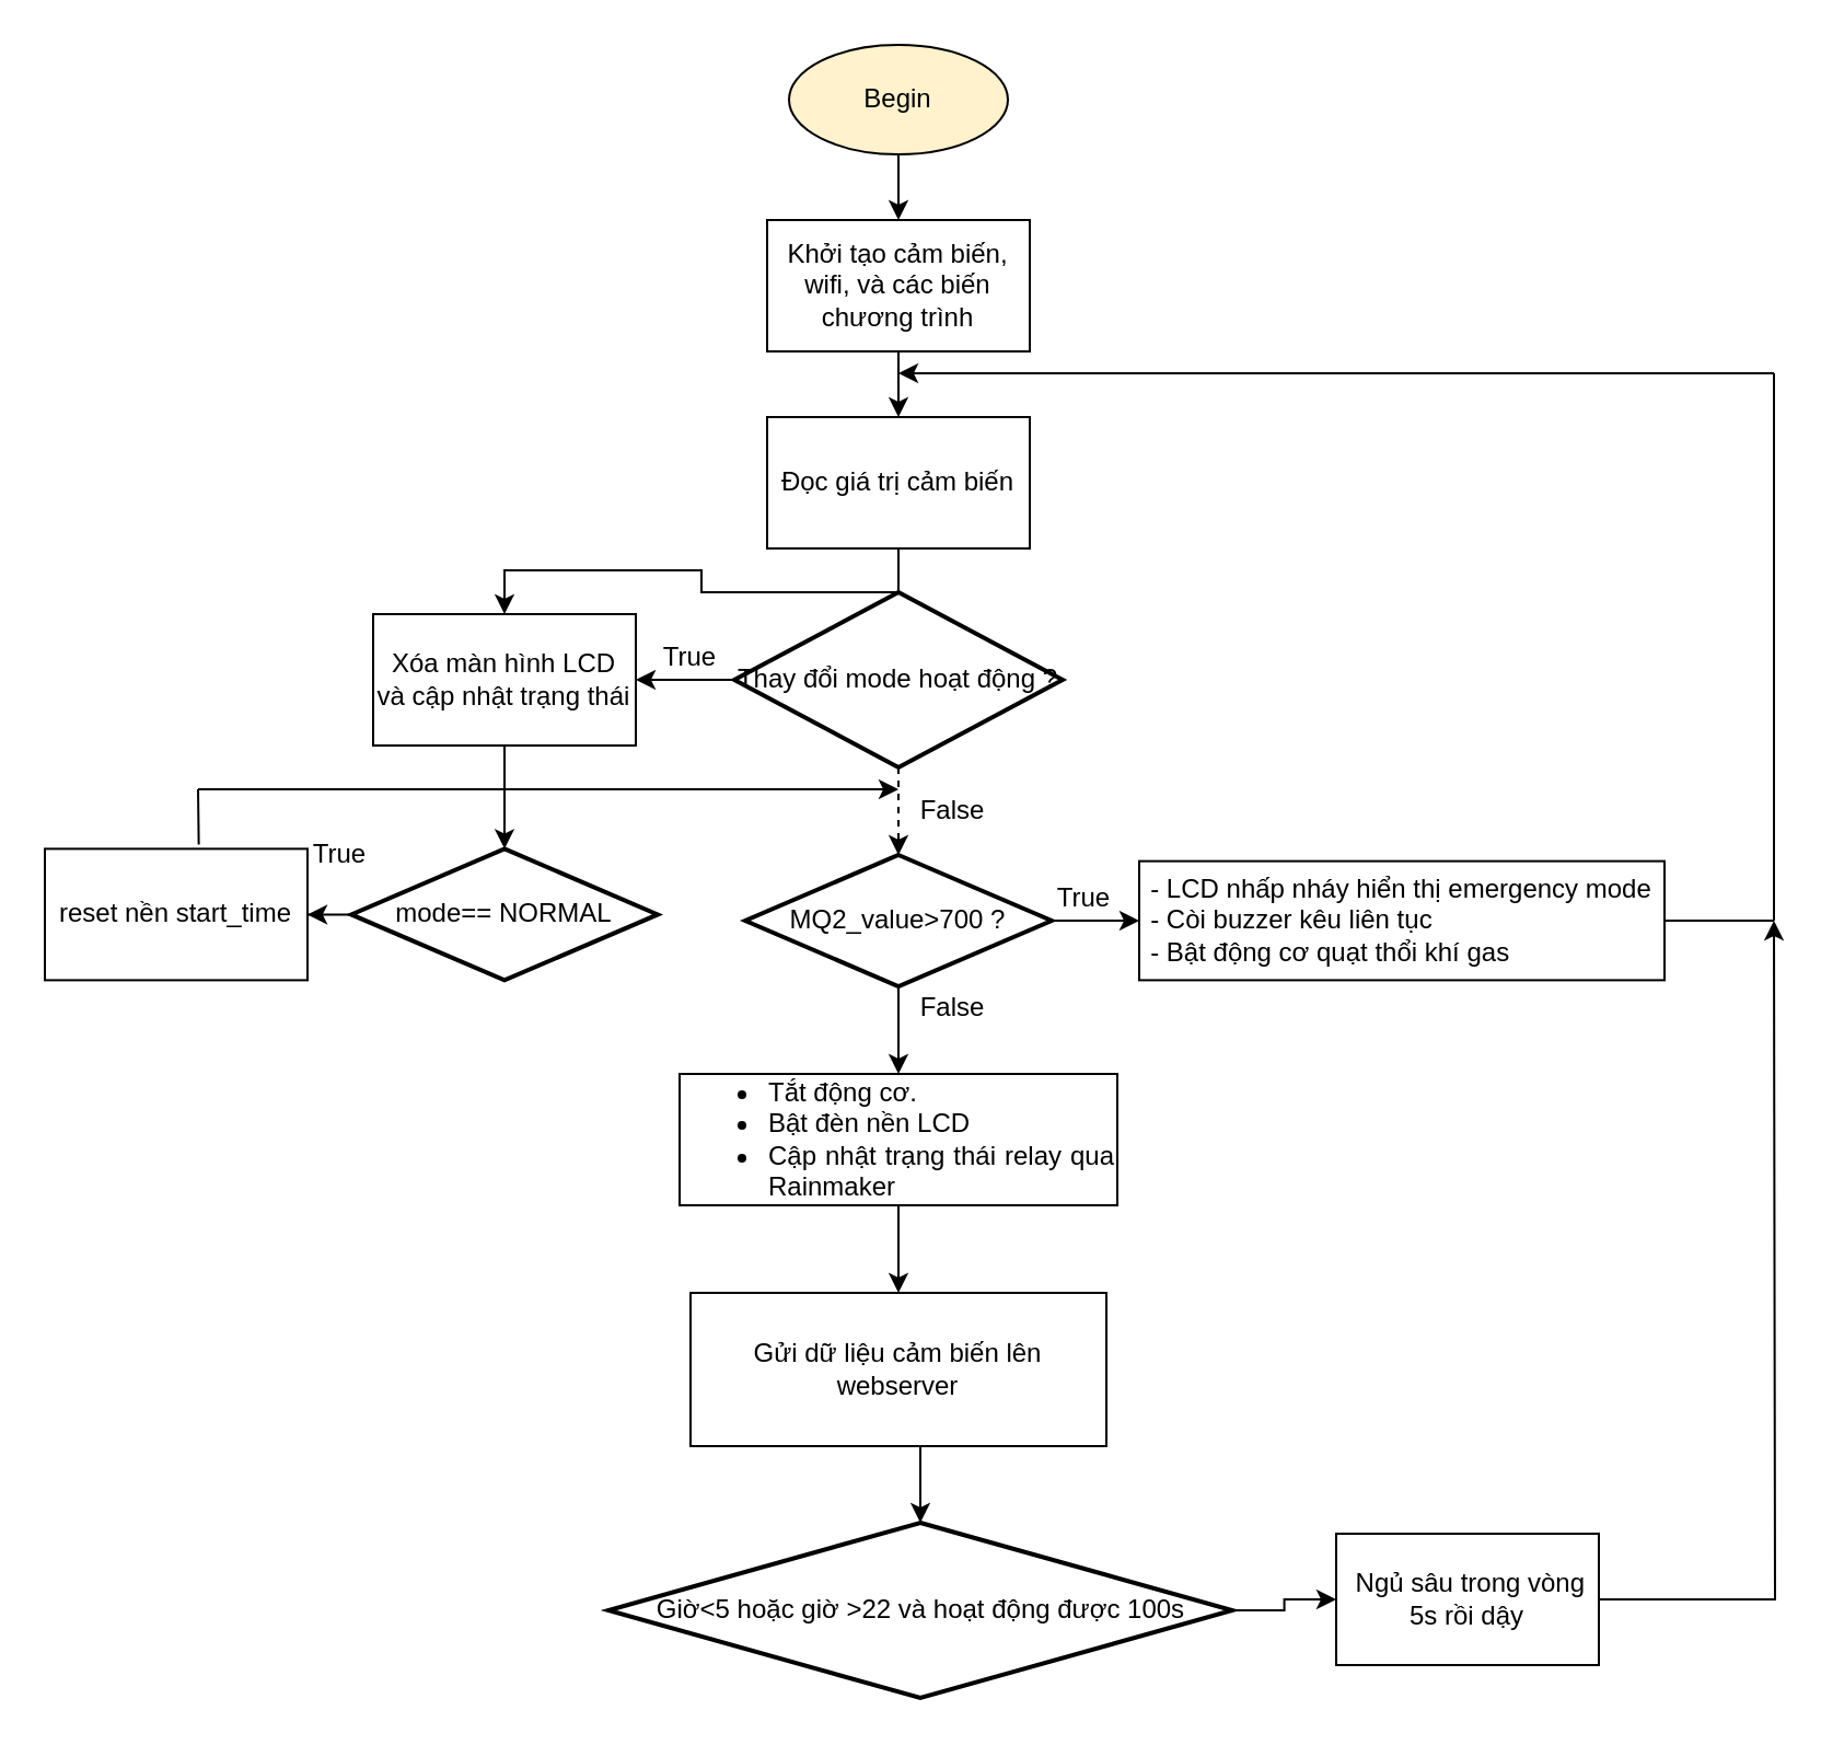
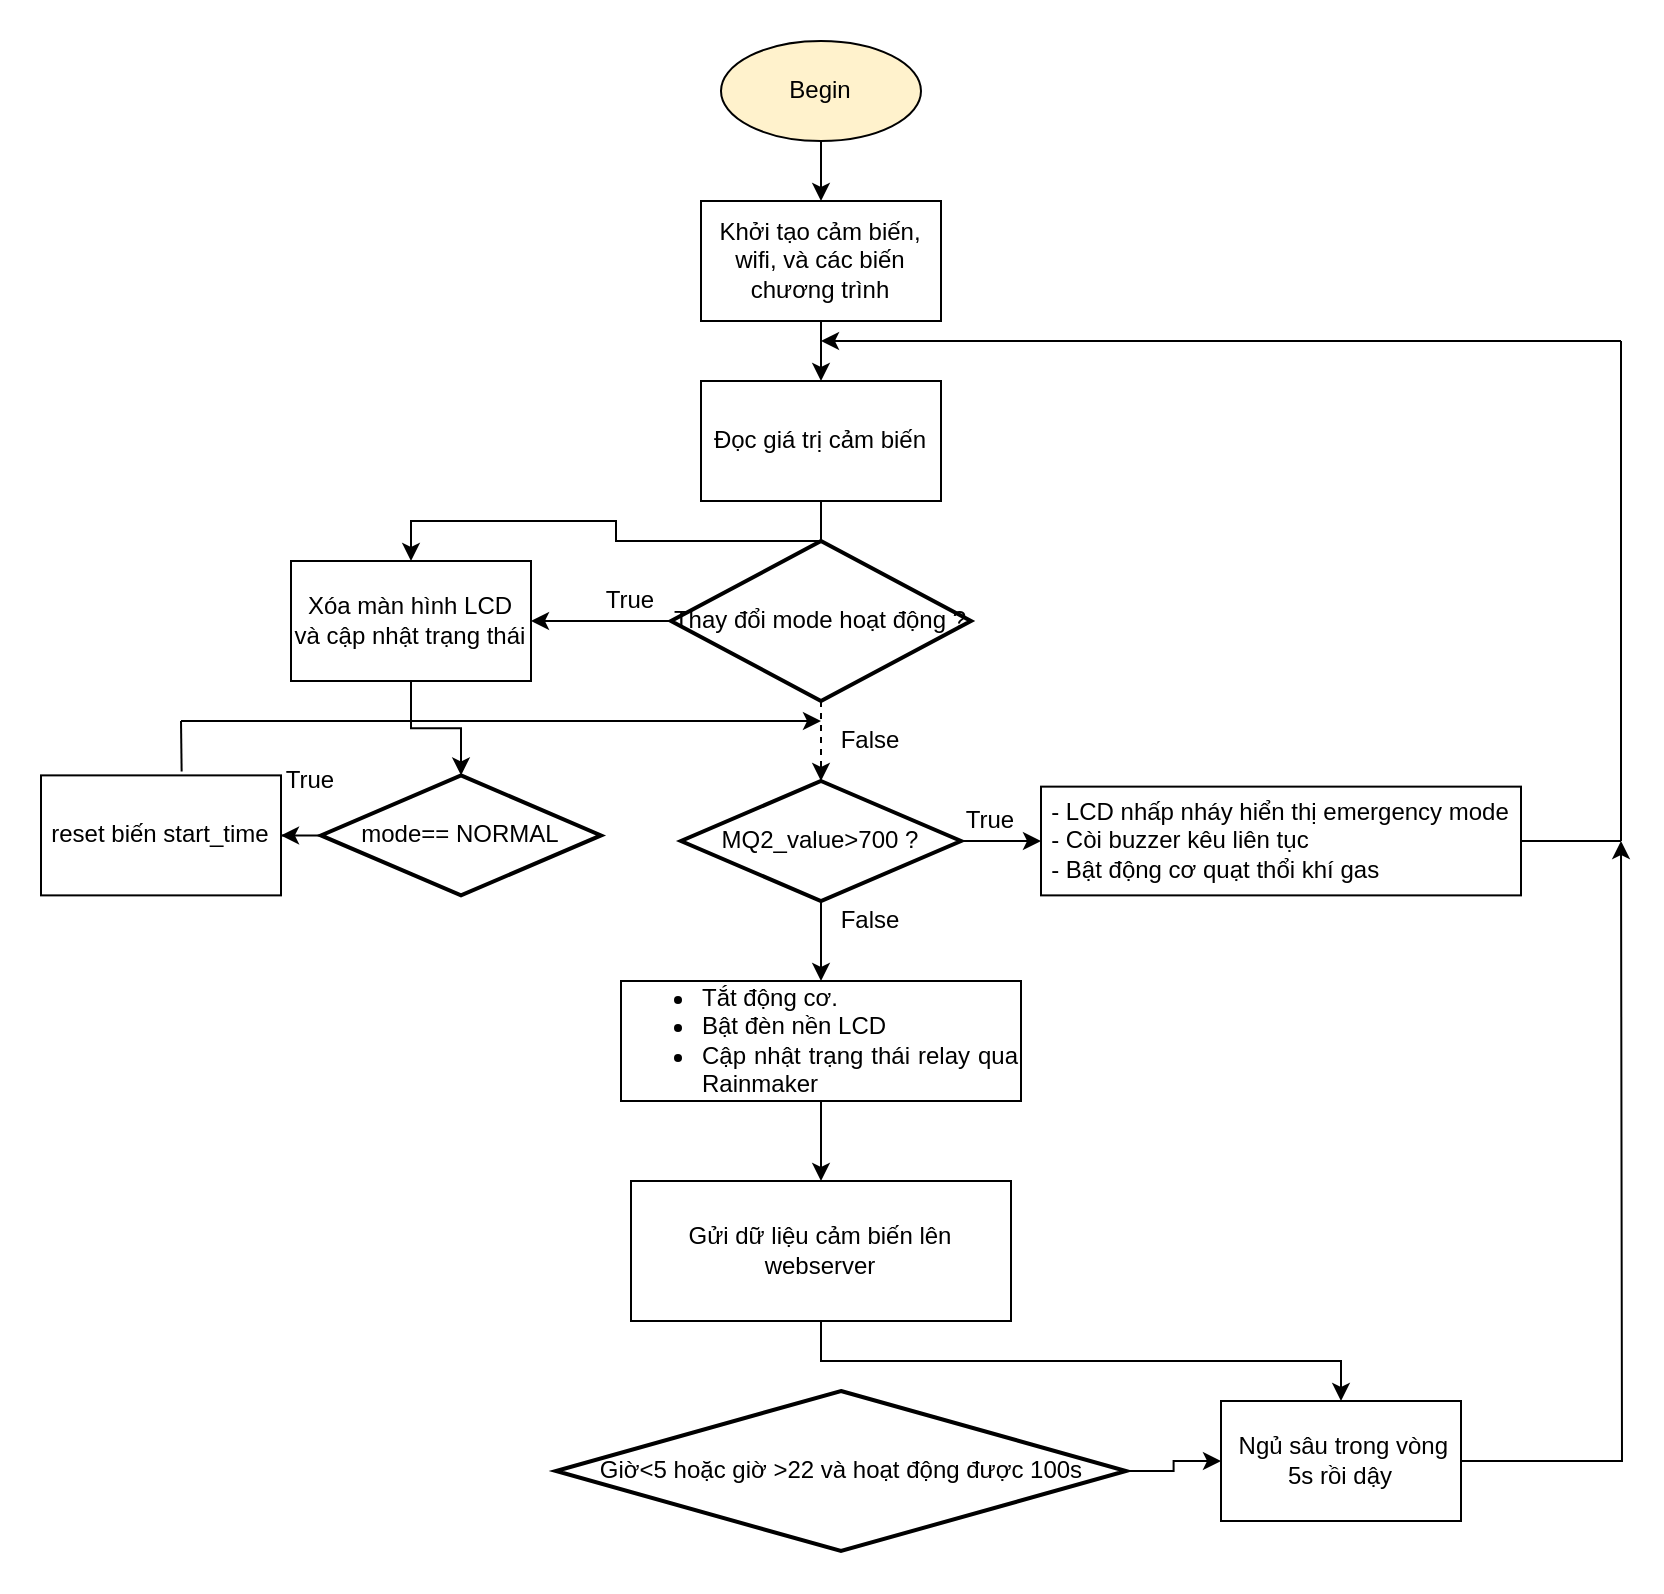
  <mxCell id="0" />
  <mxCell id="1" parent="0" />
  <mxCell id="2" style="edgeStyle=orthogonalEdgeStyle;rounded=0;orthogonalLoop=1;jettySize=auto;html=1;exitX=0.5;exitY=1;exitDx=0;exitDy=0;entryX=0.5;entryY=0;entryDx=0;entryDy=0;" edge="1" parent="1" source="3" target="5"><mxGeometry relative="1" as="geometry" /></mxCell>
  <mxCell id="3" value="Begin" style="ellipse;whiteSpace=wrap;html=1;fillColor=#fff2cc;" vertex="1" parent="1"><mxGeometry x="360" y="20" width="100" height="50" as="geometry" /></mxCell>
  <mxCell id="4" style="edgeStyle=orthogonalEdgeStyle;rounded=0;orthogonalLoop=1;jettySize=auto;html=1;exitX=0.5;exitY=1;exitDx=0;exitDy=0;entryX=0.5;entryY=0;entryDx=0;entryDy=0;" edge="1" parent="1" source="5" target="6"><mxGeometry relative="1" as="geometry" /></mxCell>
  <mxCell id="5" value="Khởi tạo cảm biến, wifi, và các biến chương trình" style="rounded=0;whiteSpace=wrap;html=1;" vertex="1" parent="1"><mxGeometry x="350" y="100" width="120" height="60" as="geometry" /></mxCell>
  <mxCell id="6" value="Đọc giá trị cảm biến" style="rounded=0;whiteSpace=wrap;html=1;" vertex="1" parent="1"><mxGeometry x="350" y="190" width="120" height="60" as="geometry" /></mxCell>
  <mxCell id="7" style="edgeStyle=orthogonalEdgeStyle;rounded=0;orthogonalLoop=1;jettySize=auto;html=1;exitX=0;exitY=0.5;exitDx=0;exitDy=0;exitPerimeter=0;entryX=1;entryY=0.5;entryDx=0;entryDy=0;" edge="1" parent="1" source="8" target="10"><mxGeometry relative="1" as="geometry" /></mxCell>
  <mxCell id="8" value="Thay đổi mode hoạt động ?" style="strokeWidth=2;html=1;shape=mxgraph.flowchart.decision;whiteSpace=wrap;" vertex="1" parent="1"><mxGeometry x="335" y="270" width="150" height="80" as="geometry" /></mxCell>
  <mxCell id="9" style="edgeStyle=orthogonalEdgeStyle;rounded=0;orthogonalLoop=1;jettySize=auto;html=1;exitX=0.5;exitY=1;exitDx=0;exitDy=0;" edge="1" parent="1" source="6" target="10"><mxGeometry relative="1" as="geometry" /></mxCell>
- <mxCell id="10" value="Xóa màn hình LCD và cập nhật trạng thái" style="rounded=0;whiteSpace=wrap;html=1;" vertex="1" parent="1"><mxGeometry x="170" y="280" width="120" height="60" as="geometry" /></mxCell>
+ <mxCell id="10" value="Xóa màn hình LCD và cập nhật trạng thái" style="rounded=0;whiteSpace=wrap;html=1;" vertex="1" parent="1"><mxGeometry x="145" y="280" width="120" height="60" as="geometry" /></mxCell>
  <mxCell id="11" value="" style="edgeStyle=orthogonalEdgeStyle;rounded=0;orthogonalLoop=1;jettySize=auto;html=1;" edge="1" parent="1" source="12" target="14"><mxGeometry relative="1" as="geometry" /></mxCell>
  <mxCell id="12" value="mode== NORMAL" style="strokeWidth=2;html=1;shape=mxgraph.flowchart.decision;whiteSpace=wrap;" vertex="1" parent="1"><mxGeometry x="160" y="387.19" width="140" height="60" as="geometry" /></mxCell>
  <mxCell id="13" style="edgeStyle=orthogonalEdgeStyle;rounded=0;orthogonalLoop=1;jettySize=auto;html=1;entryX=0.5;entryY=0;entryDx=0;entryDy=0;entryPerimeter=0;" edge="1" parent="1" source="10" target="12"><mxGeometry relative="1" as="geometry" /></mxCell>
- <mxCell id="14" value="reset nền start_time" style="rounded=0;whiteSpace=wrap;html=1;" vertex="1" parent="1"><mxGeometry x="20" y="387.19" width="120" height="60" as="geometry" /></mxCell>
+ <mxCell id="14" value="reset biến start_time" style="rounded=0;whiteSpace=wrap;html=1;" vertex="1" parent="1"><mxGeometry x="20" y="387.19" width="120" height="60" as="geometry" /></mxCell>
  <mxCell id="15" value="True" style="text;strokeColor=none;align=center;fillColor=none;html=1;verticalAlign=middle;whiteSpace=wrap;rounded=0;" vertex="1" parent="1"><mxGeometry x="290" y="290" width="50" height="20" as="geometry" /></mxCell>
  <mxCell id="16" value="True" style="text;strokeColor=none;align=center;fillColor=none;html=1;verticalAlign=middle;whiteSpace=wrap;rounded=0;" vertex="1" parent="1"><mxGeometry x="130" y="380" width="50" height="20" as="geometry" /></mxCell>
  <mxCell id="17" style="edgeStyle=orthogonalEdgeStyle;rounded=0;orthogonalLoop=1;jettySize=auto;html=1;exitX=1;exitY=0.5;exitDx=0;exitDy=0;exitPerimeter=0;entryX=0;entryY=0.5;entryDx=0;entryDy=0;" edge="1" parent="1" source="19" target="21"><mxGeometry relative="1" as="geometry" /></mxCell>
  <mxCell id="18" style="edgeStyle=orthogonalEdgeStyle;rounded=0;orthogonalLoop=1;jettySize=auto;html=1;exitX=0.5;exitY=1;exitDx=0;exitDy=0;exitPerimeter=0;entryX=0.5;entryY=0;entryDx=0;entryDy=0;" edge="1" parent="1" source="19" target="25"><mxGeometry relative="1" as="geometry" /></mxCell>
  <mxCell id="19" value="MQ2_value&amp;gt;700 ?" style="strokeWidth=2;html=1;shape=mxgraph.flowchart.decision;whiteSpace=wrap;" vertex="1" parent="1"><mxGeometry x="340" y="390" width="140" height="60" as="geometry" /></mxCell>
  <mxCell id="20" style="edgeStyle=orthogonalEdgeStyle;rounded=0;orthogonalLoop=1;jettySize=auto;html=1;exitX=0.5;exitY=1;exitDx=0;exitDy=0;exitPerimeter=0;entryX=0.5;entryY=0;entryDx=0;entryDy=0;entryPerimeter=0;dashed=1;" edge="1" parent="1" source="8" target="19"><mxGeometry relative="1" as="geometry" /></mxCell>
  <mxCell id="21" value="&lt;div style=&quot;text-align: justify;&quot;&gt;&lt;span style=&quot;background-color: initial;&quot;&gt;- LCD nhấp nháy hiển thị emergency mode&lt;/span&gt;&lt;/div&gt;&lt;div style=&quot;text-align: justify;&quot;&gt;&lt;span style=&quot;background-color: initial;&quot;&gt;- Còi buzzer kêu liên tục&lt;/span&gt;&lt;/div&gt;&lt;div style=&quot;text-align: justify;&quot;&gt;- Bật động cơ quạt thổi khí gas&lt;/div&gt;" style="rounded=0;whiteSpace=wrap;html=1;" vertex="1" parent="1"><mxGeometry x="520" y="392.82" width="240" height="54.37" as="geometry" /></mxCell>
  <mxCell id="22" value="True" style="text;strokeColor=none;align=center;fillColor=none;html=1;verticalAlign=middle;whiteSpace=wrap;rounded=0;" vertex="1" parent="1"><mxGeometry x="470" y="400" width="50" height="20" as="geometry" /></mxCell>
  <mxCell id="23" value="False" style="text;strokeColor=none;align=center;fillColor=none;html=1;verticalAlign=middle;whiteSpace=wrap;rounded=0;" vertex="1" parent="1"><mxGeometry x="410" y="360" width="50" height="20" as="geometry" /></mxCell>
  <mxCell id="24" style="edgeStyle=orthogonalEdgeStyle;rounded=0;orthogonalLoop=1;jettySize=auto;html=1;exitX=0.5;exitY=1;exitDx=0;exitDy=0;entryX=0.5;entryY=0;entryDx=0;entryDy=0;" edge="1" parent="1" source="25" target="27"><mxGeometry relative="1" as="geometry" /></mxCell>
  <mxCell id="25" value="&lt;ul&gt;&lt;li style=&quot;text-align: justify;&quot;&gt;Tắt động cơ.&lt;/li&gt;&lt;li style=&quot;text-align: justify;&quot;&gt;Bật đèn nền LCD&lt;/li&gt;&lt;li style=&quot;text-align: justify;&quot;&gt;Cập nhật trạng thái relay qua Rainmaker&lt;/li&gt;&lt;/ul&gt;" style="rounded=0;whiteSpace=wrap;html=1;" vertex="1" parent="1"><mxGeometry x="310" y="490" width="200" height="60" as="geometry" /></mxCell>
  <mxCell id="26" value="False" style="text;strokeColor=none;align=center;fillColor=none;html=1;verticalAlign=middle;whiteSpace=wrap;rounded=0;" vertex="1" parent="1"><mxGeometry x="410" y="450" width="50" height="20" as="geometry" /></mxCell>
  <mxCell id="27" value="Gửi dữ liệu cảm biến lên webserver" style="rounded=0;whiteSpace=wrap;html=1;" vertex="1" parent="1"><mxGeometry x="315" y="590" width="190" height="70" as="geometry" /></mxCell>
  <mxCell id="28" style="edgeStyle=orthogonalEdgeStyle;rounded=0;orthogonalLoop=1;jettySize=auto;html=1;exitX=1;exitY=0.5;exitDx=0;exitDy=0;exitPerimeter=0;entryX=0;entryY=0.5;entryDx=0;entryDy=0;" edge="1" parent="1" source="29" target="32"><mxGeometry relative="1" as="geometry" /></mxCell>
  <mxCell id="29" value="Giờ&amp;lt;5 hoặc giờ &amp;gt;22 và hoạt động được 100s" style="strokeWidth=2;html=1;shape=mxgraph.flowchart.decision;whiteSpace=wrap;" vertex="1" parent="1"><mxGeometry x="277.5" y="695" width="285" height="80" as="geometry" /></mxCell>
- <mxCell id="30" style="edgeStyle=orthogonalEdgeStyle;rounded=0;orthogonalLoop=1;jettySize=auto;html=1;exitX=0.5;exitY=1;exitDx=0;exitDy=0;entryX=0.5;entryY=0;entryDx=0;entryDy=0;entryPerimeter=0;" edge="1" parent="1" source="27" target="29"><mxGeometry relative="1" as="geometry" /></mxCell>
+ <mxCell id="30" style="edgeStyle=orthogonalEdgeStyle;rounded=0;orthogonalLoop=1;jettySize=auto;html=1;exitX=0.5;exitY=1;exitDx=0;exitDy=0;" edge="1" parent="1" source="27" target="32"><mxGeometry relative="1" as="geometry" /></mxCell>
  <mxCell id="31" style="edgeStyle=orthogonalEdgeStyle;rounded=0;orthogonalLoop=1;jettySize=auto;html=1;exitX=1;exitY=0.5;exitDx=0;exitDy=0;" edge="1" parent="1" source="32"><mxGeometry relative="1" as="geometry"><mxPoint x="810" y="420" as="targetPoint" /></mxGeometry></mxCell>
  <mxCell id="32" value="&amp;nbsp;Ngủ sâu trong vòng 5s rồi dậy" style="rounded=0;whiteSpace=wrap;html=1;" vertex="1" parent="1"><mxGeometry x="610" y="700" width="120" height="60" as="geometry" /></mxCell>
  <mxCell id="33" value="" style="endArrow=none;html=1;rounded=0;" edge="1" parent="1"><mxGeometry width="50" height="50" relative="1" as="geometry"><mxPoint x="760" y="420" as="sourcePoint" /><mxPoint x="810" y="420" as="targetPoint" /></mxGeometry></mxCell>
  <mxCell id="34" value="" style="endArrow=none;html=1;rounded=0;" edge="1" parent="1"><mxGeometry width="50" height="50" relative="1" as="geometry"><mxPoint x="810" y="420" as="sourcePoint" /><mxPoint x="810" y="170" as="targetPoint" /></mxGeometry></mxCell>
  <mxCell id="35" value="" style="endArrow=classic;html=1;rounded=0;" edge="1" parent="1"><mxGeometry width="50" height="50" relative="1" as="geometry"><mxPoint x="810" y="170" as="sourcePoint" /><mxPoint x="410" y="170" as="targetPoint" /></mxGeometry></mxCell>
  <mxCell id="36" value="" style="endArrow=none;html=1;rounded=0;exitX=0.586;exitY=-0.033;exitDx=0;exitDy=0;exitPerimeter=0;" edge="1" parent="1" source="14"><mxGeometry width="50" height="50" relative="1" as="geometry"><mxPoint x="90" y="370" as="sourcePoint" /><mxPoint x="90" y="360" as="targetPoint" /></mxGeometry></mxCell>
  <mxCell id="37" value="" style="endArrow=classic;html=1;rounded=0;" edge="1" parent="1"><mxGeometry width="50" height="50" relative="1" as="geometry"><mxPoint x="90" y="360" as="sourcePoint" /><mxPoint x="410" y="360" as="targetPoint" /></mxGeometry></mxCell>
